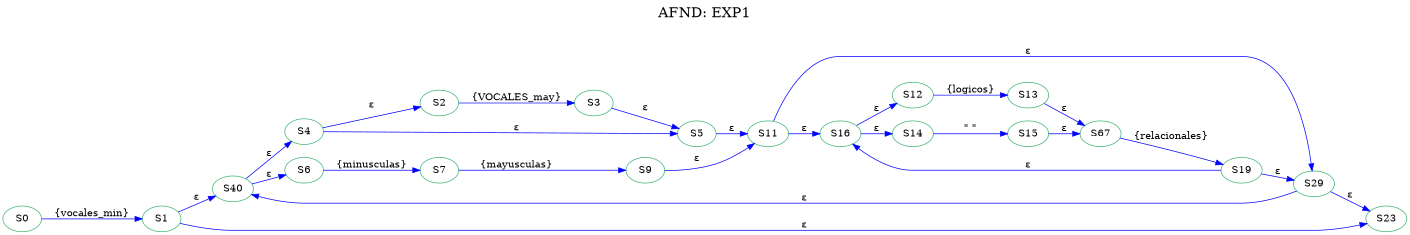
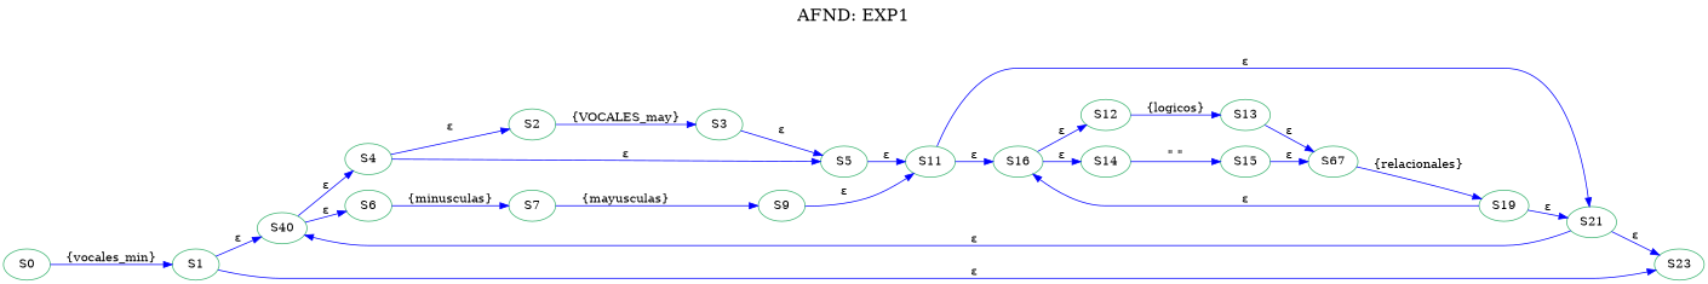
  digraph {
    fontname="DejaVu Serif"
    fontsize=20
    label="AFND: EXP1"
    labelloc=t
    rankdir=LR
    node [color=mediumseagreen fontname="DejaVu Serif"]
    edge [color=blue fontname="DejaVu Serif"]
    n1 [label=S0]
    n2 [label=S1]
    n3 [label=S40]
    S23
    n5 [label=S4]
    n6 [label=S6]
-   n7 [label=S29]
+   n7 [label=S21]
    n8 [label=S2]
    n9 [label=S3]
    n10 [label=S5]
    n11 [label=S11]
    n12 [label=S16]
    n13 [label=S7]
    n14 [label=S9]
    n15 [label=S12]
    n16 [label=S14]
    n17 [label=S19]
    n18 [label=S13]
    n19 [label=S67]
    n20 [label=S15]
    n1 -> n2 [label="{vocales_min}"]
    n2 -> n3 [label="ε"]
    n2 -> S23 [label="ε"]
    n3 -> n5 [label="ε"]
    n3 -> n6 [label="ε"]
    n3 -> n7 [dir=back label="ε"]
    n5 -> n8 [label="ε"]
    n5 -> n10 [label="ε"]
    n6 -> n13 [label="{minusculas}"]
    n7 -> S23 [label="ε"]
    n8 -> n9 [label="{VOCALES_may}"]
    n9 -> n10 [label="ε"]
    n10 -> n11 [label="ε"]
    n11 -> n7 [label="ε"]
    n11 -> n12 [label="ε"]
    n12 -> n15 [label="ε"]
    n12 -> n16 [label="ε"]
    n12 -> n17 [dir=back label="ε"]
    n13 -> n14 [label="{mayusculas}"]
    n14 -> n11 [label="ε"]
    n15 -> n18 [label="{logicos}"]
    n16 -> n20 [label="\" \""]
    n17 -> n7 [label="ε"]
    n18 -> n19 [label="ε"]
    n19 -> n17 [label="{relacionales}"]
    n20 -> n19 [label="ε"]
  }
